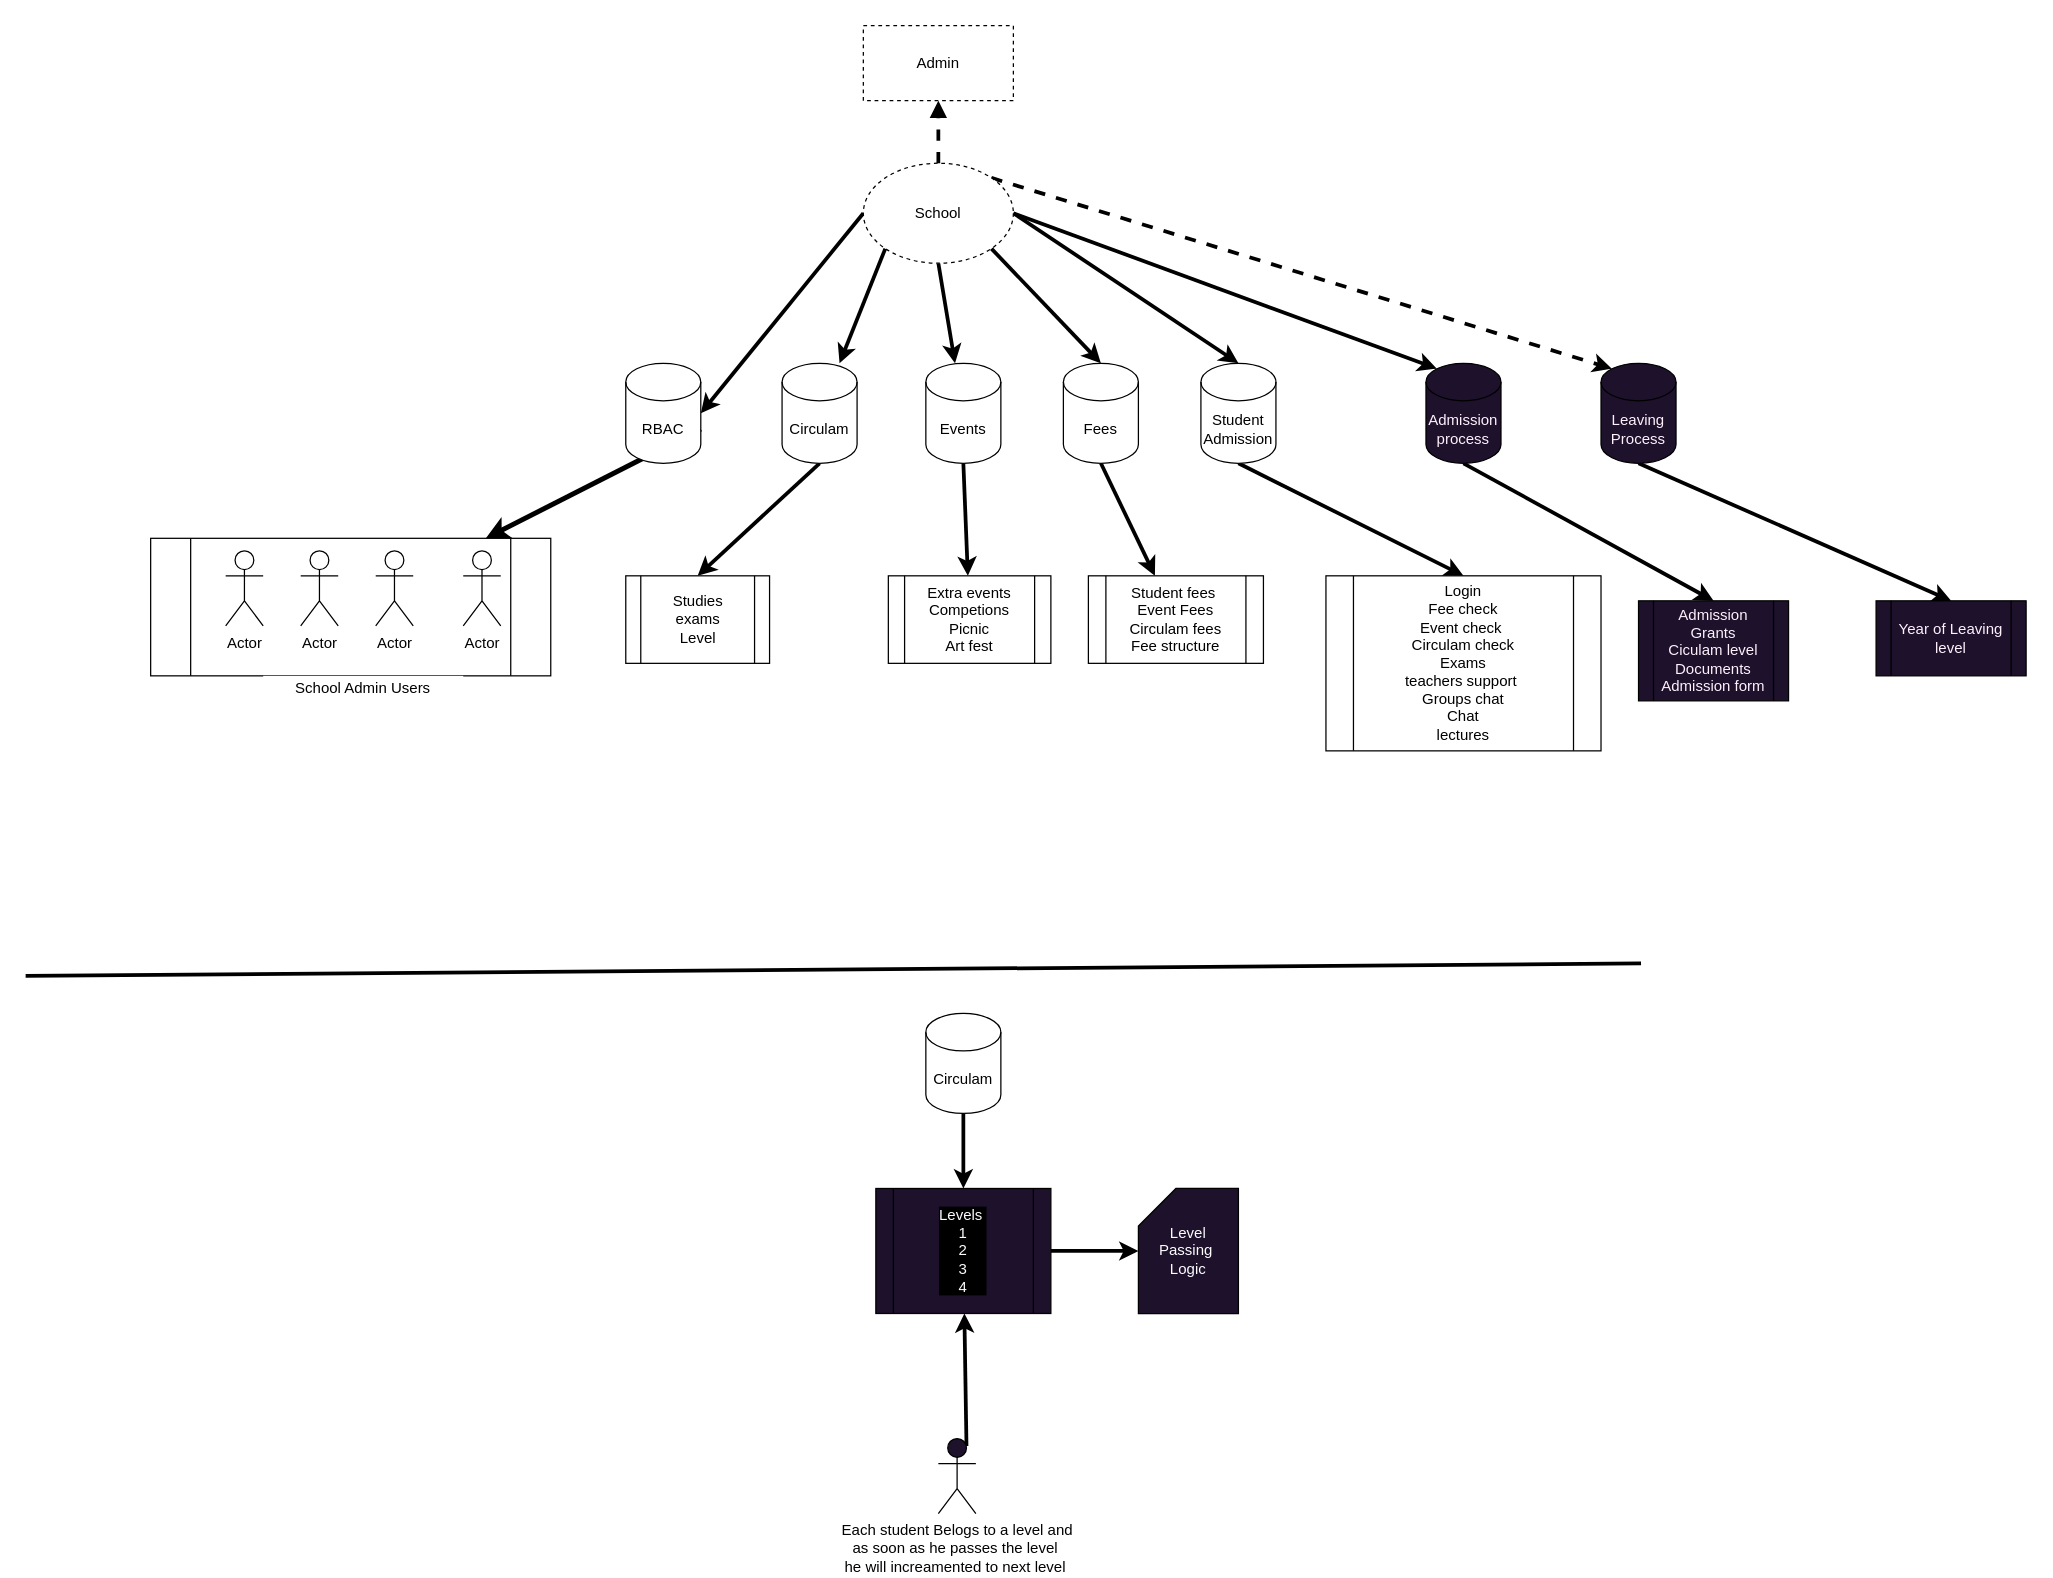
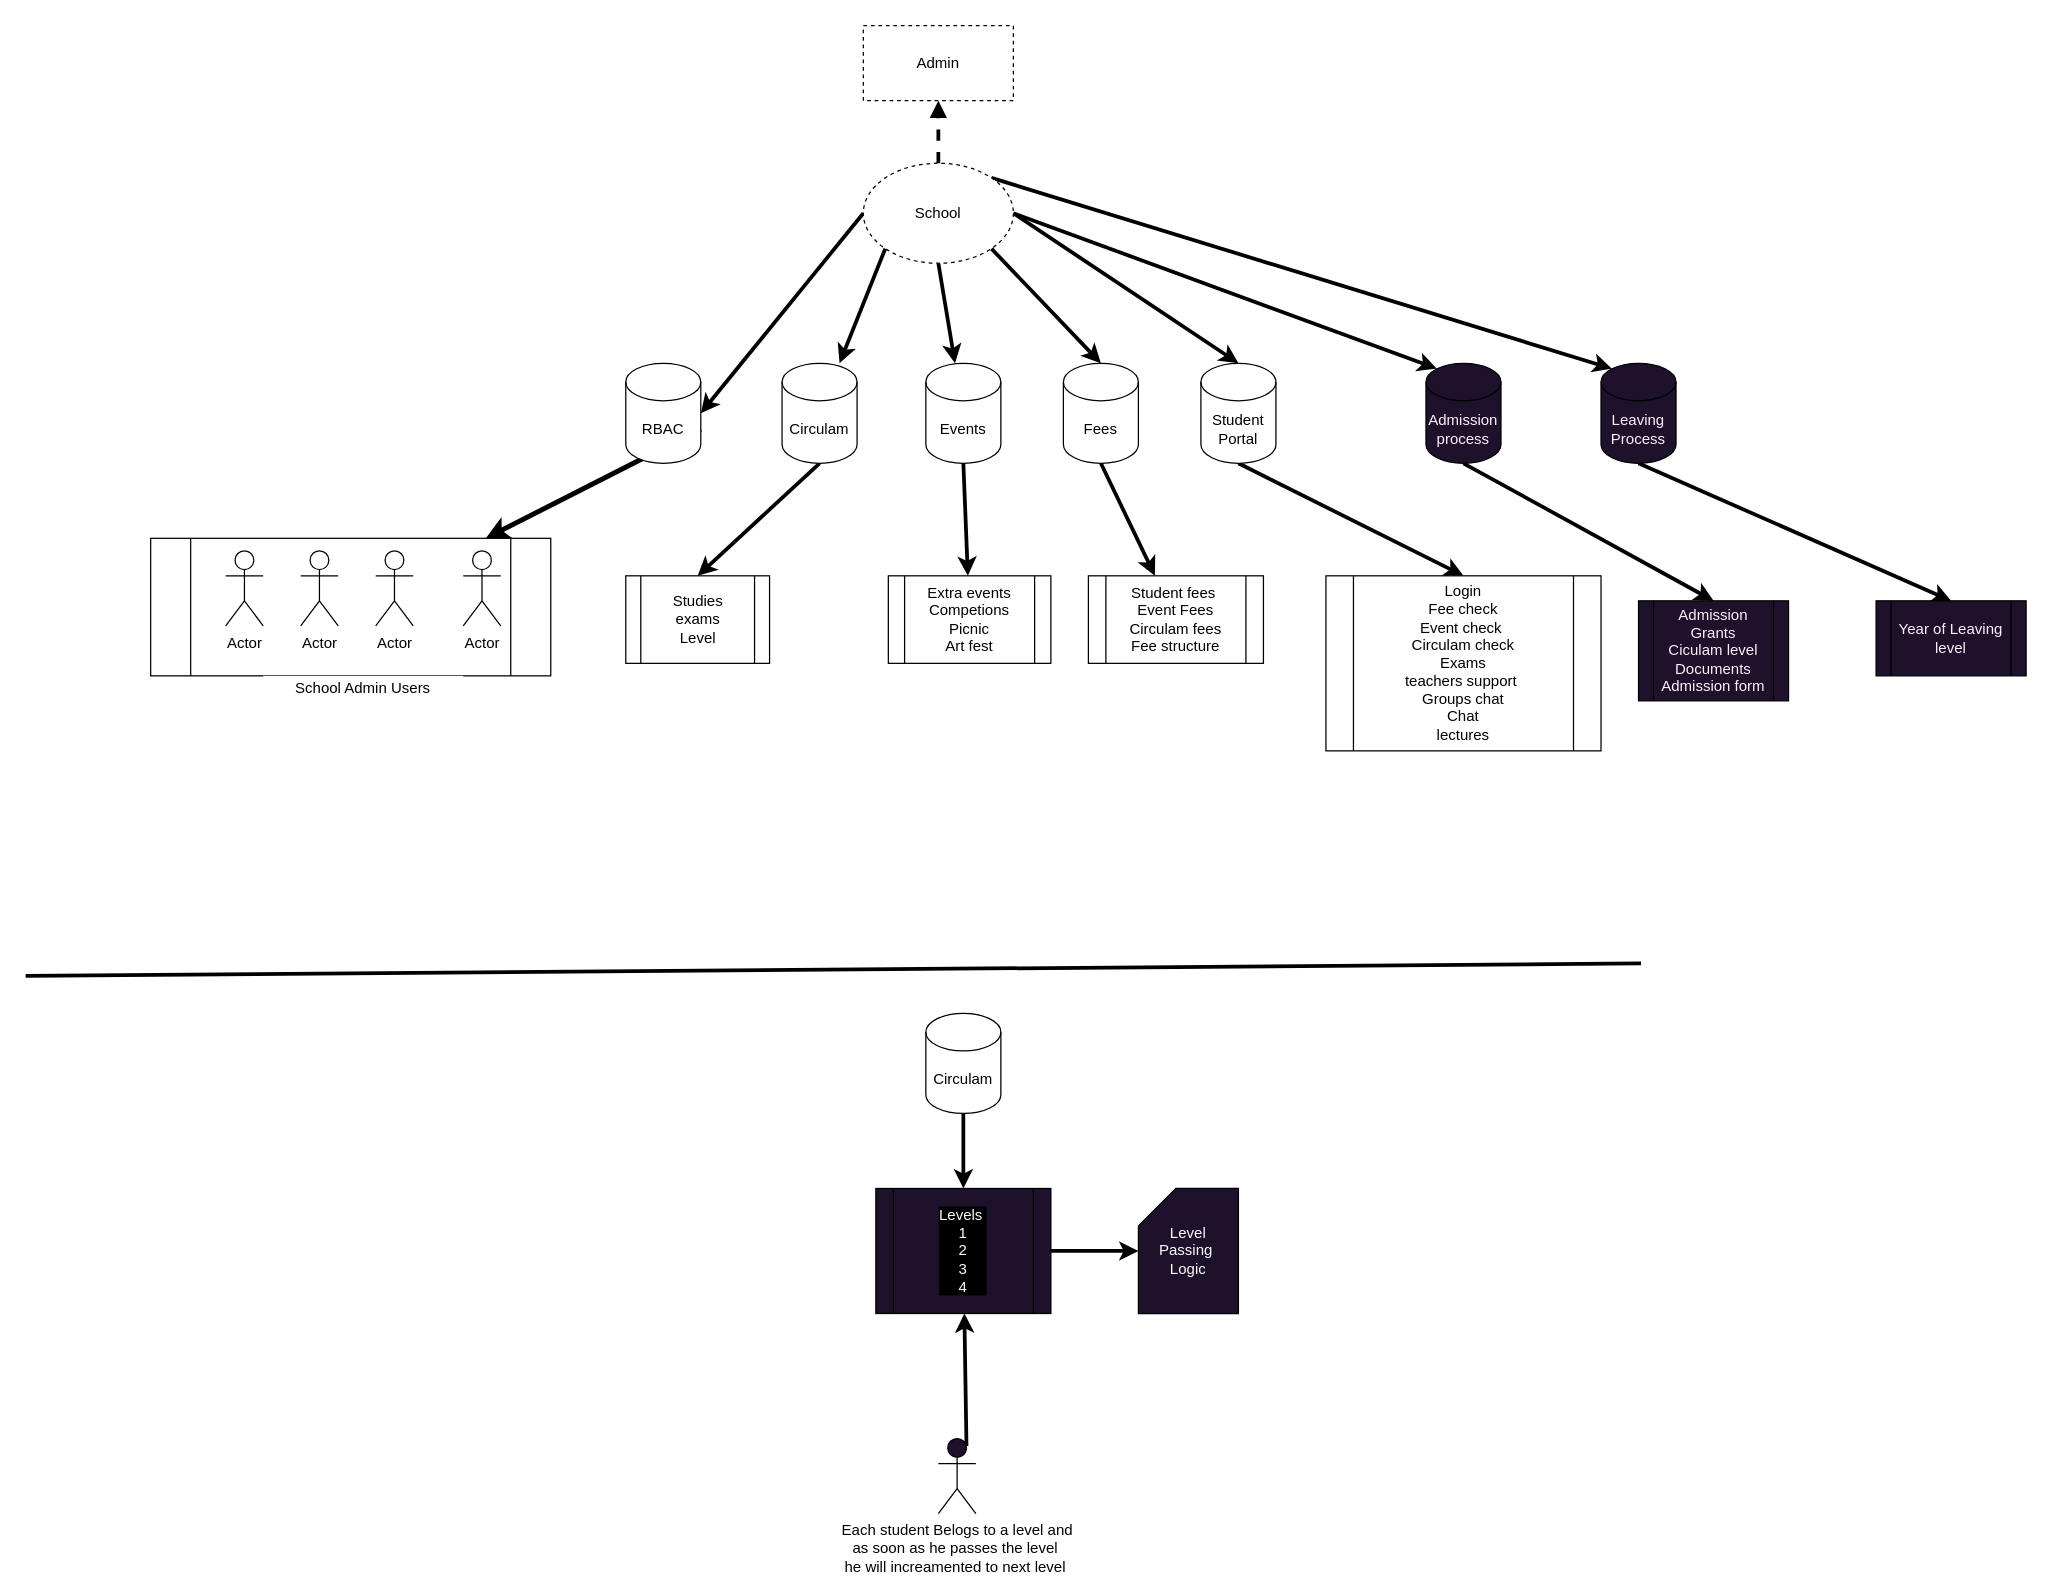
  <mxCell id="0" />
  <mxCell id="1" parent="0" />
  <mxCell id="2" value="Admin" style="rounded=0;whiteSpace=wrap;html=1;dashed=1;" vertex="1" parent="1"><mxGeometry x="690" y="20" width="120" height="60" as="geometry" /></mxCell>
  <mxCell id="3" style="edgeStyle=none;html=1;exitX=0;exitY=0.5;exitDx=0;exitDy=0;entryX=1;entryY=0.5;entryDx=0;entryDy=0;entryPerimeter=0;strokeColor=#000000;strokeWidth=3;" edge="1" parent="1" source="10" target="19"><mxGeometry relative="1" as="geometry" /></mxCell>
  <mxCell id="4" style="edgeStyle=none;html=1;exitX=0;exitY=1;exitDx=0;exitDy=0;strokeColor=#000000;strokeWidth=3;" edge="1" parent="1" source="10" target="21"><mxGeometry relative="1" as="geometry" /></mxCell>
  <mxCell id="5" style="edgeStyle=none;html=1;exitX=0.5;exitY=1;exitDx=0;exitDy=0;strokeColor=#000000;strokeWidth=3;" edge="1" parent="1" source="10" target="23"><mxGeometry relative="1" as="geometry" /></mxCell>
  <mxCell id="6" style="edgeStyle=none;html=1;exitX=1;exitY=1;exitDx=0;exitDy=0;entryX=0.5;entryY=0;entryDx=0;entryDy=0;entryPerimeter=0;strokeColor=#000000;strokeWidth=3;" edge="1" parent="1" source="10" target="25"><mxGeometry relative="1" as="geometry" /></mxCell>
  <mxCell id="7" style="edgeStyle=none;html=1;exitX=1;exitY=0.5;exitDx=0;exitDy=0;entryX=0.5;entryY=0;entryDx=0;entryDy=0;entryPerimeter=0;strokeColor=#000000;strokeWidth=3;" edge="1" parent="1" source="10" target="27"><mxGeometry relative="1" as="geometry" /></mxCell>
  <mxCell id="8" style="edgeStyle=none;html=1;exitX=1;exitY=0.5;exitDx=0;exitDy=0;entryX=0.145;entryY=0;entryDx=0;entryDy=4.35;entryPerimeter=0;strokeColor=#000000;strokeWidth=3;fontColor=#FFF0FC;" edge="1" parent="1" source="10" target="41"><mxGeometry relative="1" as="geometry" /></mxCell>
- <mxCell id="9" style="edgeStyle=none;html=1;exitX=1;exitY=0;exitDx=0;exitDy=0;entryX=0.145;entryY=0;entryDx=0;entryDy=4.35;entryPerimeter=0;strokeColor=#000000;strokeWidth=3;fontColor=#FFF0FC;dashed=1;" edge="1" parent="1" source="10" target="43"><mxGeometry relative="1" as="geometry" /></mxCell>
+ <mxCell id="9" style="edgeStyle=none;html=1;exitX=1;exitY=0;exitDx=0;exitDy=0;entryX=0.145;entryY=0;entryDx=0;entryDy=4.35;entryPerimeter=0;strokeColor=#000000;strokeWidth=3;fontColor=#FFF0FC;" edge="1" parent="1" source="10" target="43"><mxGeometry relative="1" as="geometry" /></mxCell>
  <mxCell id="10" value="School" style="ellipse;whiteSpace=wrap;html=1;dashed=1;" vertex="1" parent="1"><mxGeometry x="690" y="130" width="120" height="80" as="geometry" /></mxCell>
  <mxCell id="11" value="" style="endArrow=block;dashed=1;html=1;entryX=0.5;entryY=1;entryDx=0;entryDy=0;exitX=0.5;exitY=0;exitDx=0;exitDy=0;strokeColor=#000000;strokeWidth=3;" edge="1" parent="1" source="10" target="2"><mxGeometry width="50" height="50" relative="1" as="geometry"><mxPoint x="730" y="330" as="sourcePoint" /><mxPoint x="780" y="280" as="targetPoint" /></mxGeometry></mxCell>
  <mxCell id="12" value="" style="shape=process;whiteSpace=wrap;html=1;backgroundOutline=1;" vertex="1" parent="1"><mxGeometry x="120" y="430" width="320" height="110" as="geometry" /></mxCell>
  <mxCell id="13" value="Actor" style="shape=umlActor;verticalLabelPosition=bottom;verticalAlign=top;html=1;outlineConnect=0;" vertex="1" parent="1"><mxGeometry x="180" y="440" width="30" height="60" as="geometry" /></mxCell>
  <mxCell id="14" value="Actor" style="shape=umlActor;verticalLabelPosition=bottom;verticalAlign=top;html=1;outlineConnect=0;" vertex="1" parent="1"><mxGeometry x="240" y="440" width="30" height="60" as="geometry" /></mxCell>
  <mxCell id="15" value="Actor" style="shape=umlActor;verticalLabelPosition=bottom;verticalAlign=top;html=1;outlineConnect=0;" vertex="1" parent="1"><mxGeometry x="300" y="440" width="30" height="60" as="geometry" /></mxCell>
  <mxCell id="16" value="Actor" style="shape=umlActor;verticalLabelPosition=bottom;verticalAlign=top;html=1;outlineConnect=0;" vertex="1" parent="1"><mxGeometry x="370" y="440" width="30" height="60" as="geometry" /></mxCell>
  <mxCell id="17" value="School Admin Users" style="text;html=1;strokeColor=none;fillColor=default;align=center;verticalAlign=middle;whiteSpace=wrap;rounded=0;" vertex="1" parent="1"><mxGeometry x="210" y="540" width="160" height="20" as="geometry" /></mxCell>
  <mxCell id="18" style="edgeStyle=none;html=1;exitX=1;exitY=0;exitDx=0;exitDy=52.5;exitPerimeter=0;strokeWidth=4;strokeColor=#000000;" edge="1" parent="1" source="19" target="12"><mxGeometry relative="1" as="geometry" /></mxCell>
  <mxCell id="19" value="RBAC" style="shape=cylinder3;whiteSpace=wrap;html=1;boundedLbl=1;backgroundOutline=1;size=15;" vertex="1" parent="1"><mxGeometry x="500" y="290" width="60" height="80" as="geometry" /></mxCell>
  <mxCell id="20" style="edgeStyle=none;html=1;exitX=0.5;exitY=1;exitDx=0;exitDy=0;exitPerimeter=0;entryX=0.5;entryY=0;entryDx=0;entryDy=0;strokeColor=#000000;strokeWidth=3;" edge="1" parent="1" source="21" target="28"><mxGeometry relative="1" as="geometry" /></mxCell>
  <mxCell id="21" value="Circulam" style="shape=cylinder3;whiteSpace=wrap;html=1;boundedLbl=1;backgroundOutline=1;size=15;fillColor=default;" vertex="1" parent="1"><mxGeometry x="625" y="290" width="60" height="80" as="geometry" /></mxCell>
  <mxCell id="22" style="edgeStyle=none;html=1;exitX=0.5;exitY=1;exitDx=0;exitDy=0;exitPerimeter=0;strokeColor=#000000;strokeWidth=3;" edge="1" parent="1" source="23" target="29"><mxGeometry relative="1" as="geometry" /></mxCell>
  <mxCell id="23" value="Events" style="shape=cylinder3;whiteSpace=wrap;html=1;boundedLbl=1;backgroundOutline=1;size=15;fillColor=default;" vertex="1" parent="1"><mxGeometry x="740" y="290" width="60" height="80" as="geometry" /></mxCell>
  <mxCell id="24" style="edgeStyle=none;html=1;exitX=0.5;exitY=1;exitDx=0;exitDy=0;exitPerimeter=0;strokeColor=#000000;strokeWidth=3;" edge="1" parent="1" source="25" target="30"><mxGeometry relative="1" as="geometry" /></mxCell>
  <mxCell id="25" value="Fees" style="shape=cylinder3;whiteSpace=wrap;html=1;boundedLbl=1;backgroundOutline=1;size=15;fillColor=default;" vertex="1" parent="1"><mxGeometry x="850" y="290" width="60" height="80" as="geometry" /></mxCell>
  <mxCell id="26" style="edgeStyle=none;html=1;exitX=0.5;exitY=1;exitDx=0;exitDy=0;exitPerimeter=0;entryX=0.5;entryY=0;entryDx=0;entryDy=0;strokeColor=#000000;strokeWidth=3;" edge="1" parent="1" source="27" target="31"><mxGeometry relative="1" as="geometry" /></mxCell>
- <mxCell id="27" value="Student&lt;br&gt;Admission" style="shape=cylinder3;whiteSpace=wrap;html=1;boundedLbl=1;backgroundOutline=1;size=15;fillColor=default;" vertex="1" parent="1"><mxGeometry x="960" y="290" width="60" height="80" as="geometry" /></mxCell>
+ <mxCell id="27" value="Student&lt;br&gt;Portal" style="shape=cylinder3;whiteSpace=wrap;html=1;boundedLbl=1;backgroundOutline=1;size=15;fillColor=default;" vertex="1" parent="1"><mxGeometry x="960" y="290" width="60" height="80" as="geometry" /></mxCell>
  <mxCell id="28" value="Studies&lt;br&gt;exams&lt;br&gt;Level" style="shape=process;whiteSpace=wrap;html=1;backgroundOutline=1;fillColor=default;" vertex="1" parent="1"><mxGeometry x="500" y="460" width="115" height="70" as="geometry" /></mxCell>
  <mxCell id="29" value="Extra events&lt;br&gt;Competions&lt;br&gt;Picnic&lt;br&gt;Art fest" style="shape=process;whiteSpace=wrap;html=1;backgroundOutline=1;fillColor=default;" vertex="1" parent="1"><mxGeometry x="710" y="460" width="130" height="70" as="geometry" /></mxCell>
  <mxCell id="30" value="Student fees&amp;nbsp;&lt;br&gt;Event Fees&lt;br&gt;Circulam fees&lt;br&gt;Fee structure" style="shape=process;whiteSpace=wrap;html=1;backgroundOutline=1;fillColor=default;" vertex="1" parent="1"><mxGeometry x="870" y="460" width="140" height="70" as="geometry" /></mxCell>
  <mxCell id="31" value="Login&lt;br&gt;Fee check&lt;br&gt;Event check&amp;nbsp;&lt;br&gt;Circulam check&lt;br&gt;Exams&lt;br&gt;teachers support&amp;nbsp;&lt;br&gt;Groups chat&lt;br&gt;Chat&lt;br&gt;lectures" style="shape=process;whiteSpace=wrap;html=1;backgroundOutline=1;fillColor=default;" vertex="1" parent="1"><mxGeometry x="1060" y="460" width="220" height="140" as="geometry" /></mxCell>
  <mxCell id="32" value="" style="endArrow=none;html=1;strokeColor=#000000;strokeWidth=3;" edge="1" parent="1"><mxGeometry width="50" height="50" relative="1" as="geometry"><mxPoint x="20" y="780" as="sourcePoint" /><mxPoint x="1312" y="770" as="targetPoint" /></mxGeometry></mxCell>
  <mxCell id="33" style="edgeStyle=none;html=1;exitX=0.5;exitY=1;exitDx=0;exitDy=0;exitPerimeter=0;entryX=0.5;entryY=0;entryDx=0;entryDy=0;strokeColor=#000000;strokeWidth=3;fontColor=#FCFCFC;" edge="1" parent="1" source="34" target="36"><mxGeometry relative="1" as="geometry" /></mxCell>
  <mxCell id="34" value="Circulam" style="shape=cylinder3;whiteSpace=wrap;html=1;boundedLbl=1;backgroundOutline=1;size=15;fillColor=default;" vertex="1" parent="1"><mxGeometry x="740" y="810" width="60" height="80" as="geometry" /></mxCell>
  <mxCell id="35" style="edgeStyle=none;html=1;exitX=1;exitY=0.5;exitDx=0;exitDy=0;strokeColor=#000000;strokeWidth=3;fontColor=#FCFCFC;" edge="1" parent="1" source="36" target="37"><mxGeometry relative="1" as="geometry" /></mxCell>
  <mxCell id="36" value="&lt;font color=&quot;#fcfcfc&quot;&gt;Levels&amp;nbsp;&lt;br&gt;1&lt;br&gt;2&lt;br&gt;3&lt;br&gt;4&lt;br&gt;&lt;/font&gt;" style="shape=process;whiteSpace=wrap;html=1;backgroundOutline=1;labelBackgroundColor=#000000;strokeColor=#000000;fontColor=#050505;fillColor=#1d112c;" vertex="1" parent="1"><mxGeometry x="700" y="950" width="140" height="100" as="geometry" /></mxCell>
  <mxCell id="37" value="Level Passing&amp;nbsp;&lt;br&gt;Logic" style="shape=card;whiteSpace=wrap;html=1;labelBackgroundColor=none;strokeColor=#000000;fontColor=#FCFCFC;fillColor=#1d112c;" vertex="1" parent="1"><mxGeometry x="910" y="950" width="80" height="100" as="geometry" /></mxCell>
  <mxCell id="38" style="edgeStyle=none;html=1;exitX=0.75;exitY=0.1;exitDx=0;exitDy=0;exitPerimeter=0;strokeColor=#000000;strokeWidth=3;fontColor=#030303;" edge="1" parent="1" source="39" target="36"><mxGeometry relative="1" as="geometry" /></mxCell>
  <mxCell id="39" value="Each student Belogs to a level and &lt;br&gt;as soon as he passes the level&amp;nbsp;&lt;br&gt;he will increamented to next level&amp;nbsp;" style="shape=umlActor;verticalLabelPosition=bottom;verticalAlign=top;html=1;outlineConnect=0;labelBackgroundColor=none;strokeColor=#000000;fontColor=#030303;fillColor=#1d112c;" vertex="1" parent="1"><mxGeometry x="750" y="1150" width="30" height="60" as="geometry" /></mxCell>
  <mxCell id="40" style="edgeStyle=none;html=1;exitX=0.5;exitY=1;exitDx=0;exitDy=0;exitPerimeter=0;entryX=0.5;entryY=0;entryDx=0;entryDy=0;strokeColor=#000000;strokeWidth=3;fontColor=#FFF0FC;" edge="1" parent="1" source="41" target="44"><mxGeometry relative="1" as="geometry" /></mxCell>
  <mxCell id="41" value="Admission process" style="shape=cylinder3;whiteSpace=wrap;html=1;boundedLbl=1;backgroundOutline=1;size=15;labelBackgroundColor=none;strokeColor=#000000;fontColor=#FFF0FC;fillColor=#1d112c;" vertex="1" parent="1"><mxGeometry x="1140" y="290" width="60" height="80" as="geometry" /></mxCell>
  <mxCell id="42" style="edgeStyle=none;html=1;exitX=0.5;exitY=1;exitDx=0;exitDy=0;exitPerimeter=0;entryX=0.5;entryY=0;entryDx=0;entryDy=0;strokeColor=#000000;strokeWidth=3;fontColor=#FFF0FC;" edge="1" parent="1" source="43" target="45"><mxGeometry relative="1" as="geometry" /></mxCell>
  <mxCell id="43" value="Leaving Process" style="shape=cylinder3;whiteSpace=wrap;html=1;boundedLbl=1;backgroundOutline=1;size=15;labelBackgroundColor=none;strokeColor=#000000;fontColor=#FFF0FC;fillColor=#1d112c;" vertex="1" parent="1"><mxGeometry x="1280" y="290" width="60" height="80" as="geometry" /></mxCell>
  <mxCell id="44" value="Admission Grants&lt;br&gt;Ciculam level&lt;br&gt;Documents&lt;br&gt;Admission form" style="shape=process;whiteSpace=wrap;html=1;backgroundOutline=1;labelBackgroundColor=none;strokeColor=#000000;fontColor=#FFF0FC;fillColor=#1d112c;" vertex="1" parent="1"><mxGeometry x="1310" y="480" width="120" height="80" as="geometry" /></mxCell>
  <mxCell id="45" value="Year of Leaving level" style="shape=process;whiteSpace=wrap;html=1;backgroundOutline=1;labelBackgroundColor=none;strokeColor=#000000;fontColor=#FFF0FC;fillColor=#1d112c;" vertex="1" parent="1"><mxGeometry x="1500" y="480" width="120" height="60" as="geometry" /></mxCell>
